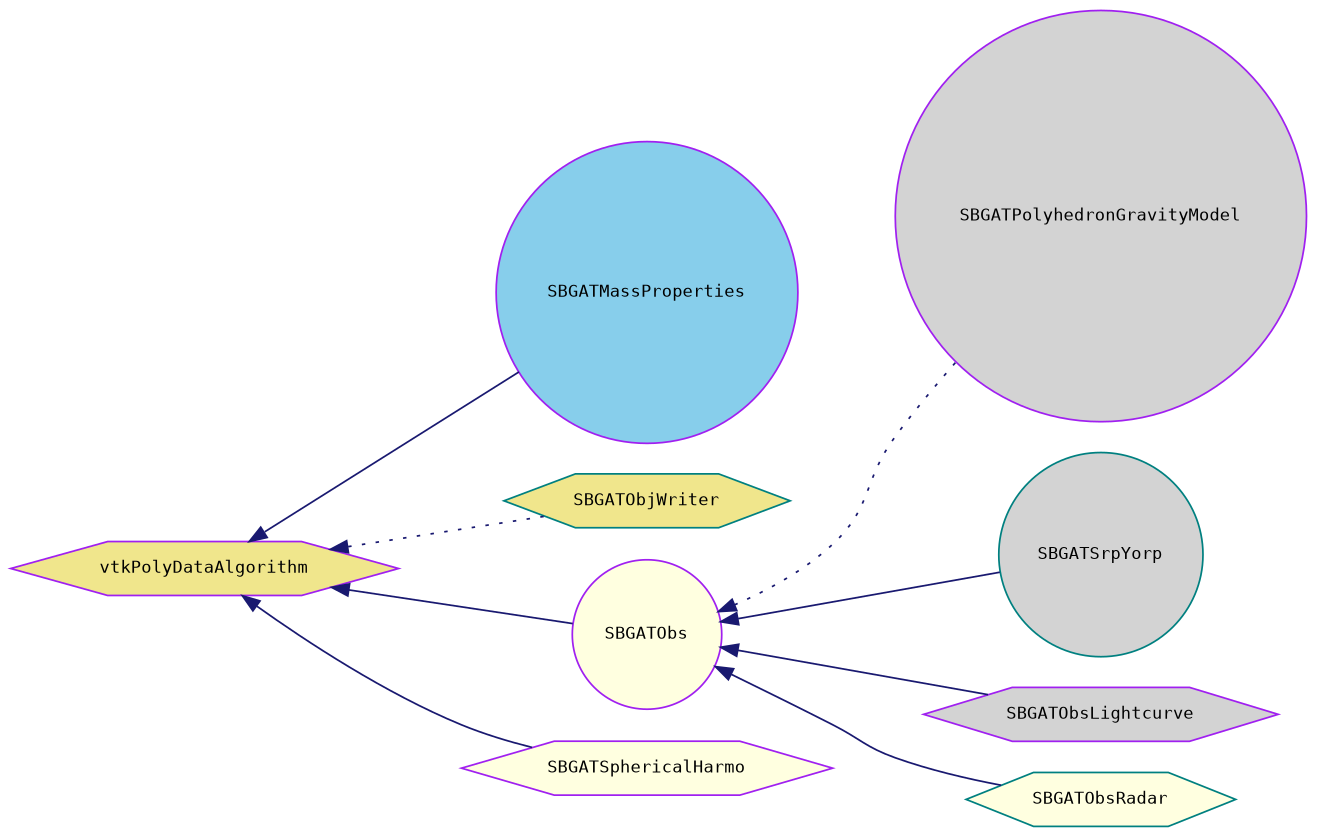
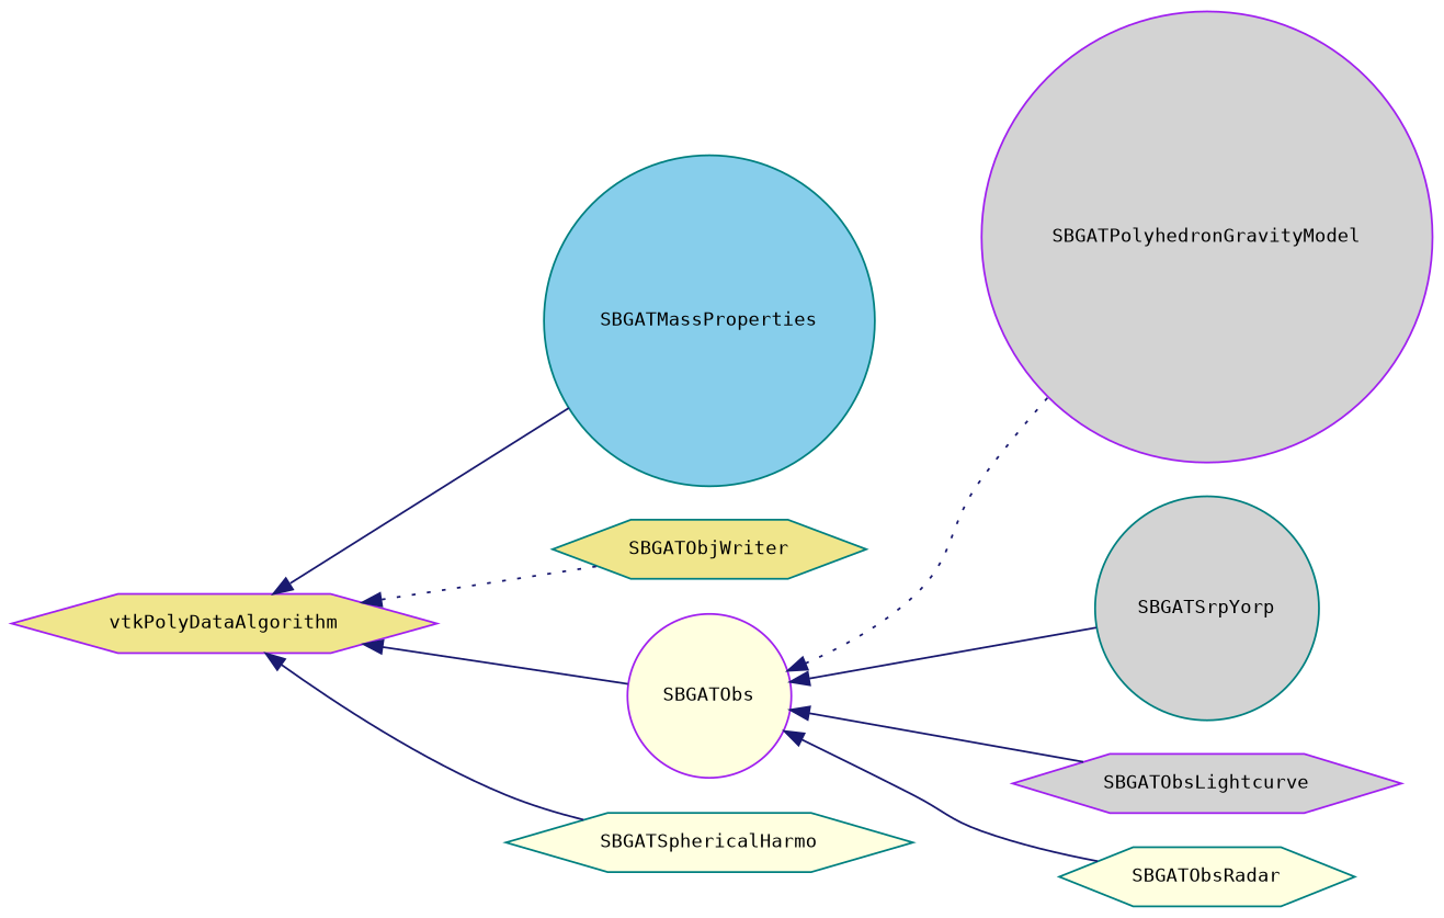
  digraph {
    fontname="DejaVu Sans Mono"
    rankdir=LR
    node [color=purple fillcolor=lightyellow fontname="DejaVu Sans Mono" fontsize=10 shape=hexagon style=filled]
    edge [color=midnightblue dir=back fontname="DejaVu Sans Mono" fontsize=10 labelfontname=Helvetica labelfontsize=10 style=solid]
    n1 [fillcolor=khaki height=0.2 label=vtkPolyDataAlgorithm width=0.4]
-   n2 [fillcolor=skyblue height=0.2 label=SBGATMassProperties shape=circle width=0.4]
+   n2 [color=teal fillcolor=skyblue height=0.2 label=SBGATMassProperties shape=circle width=0.4]
    n3 [color=teal fillcolor=khaki height=0.2 label=SBGATObjWriter width=0.4]
    n4 [height=0.2 label=SBGATObs shape=circle width=0.4]
-   n5 [height=0.2 label=SBGATSphericalHarmo width=0.4]
+   n5 [color=teal height=0.2 label=SBGATSphericalHarmo width=0.4]
    n6 [fillcolor=lightgrey height=0.2 label=SBGATPolyhedronGravityModel shape=circle width=0.4]
    n7 [color=teal fillcolor=lightgrey height=0.2 label=SBGATSrpYorp shape=circle width=0.4]
    n8 [fillcolor=lightgrey height=0.2 label=SBGATObsLightcurve width=0.4]
    n9 [color=teal height=0.2 label=SBGATObsRadar width=0.4]
    n1 -> n2
    n1 -> n3 [style=dotted]
    n1 -> n4
    n1 -> n5
    n4 -> n6 [style=dotted]
    n4 -> n7
    n4 -> n8
    n4 -> n9
  }
